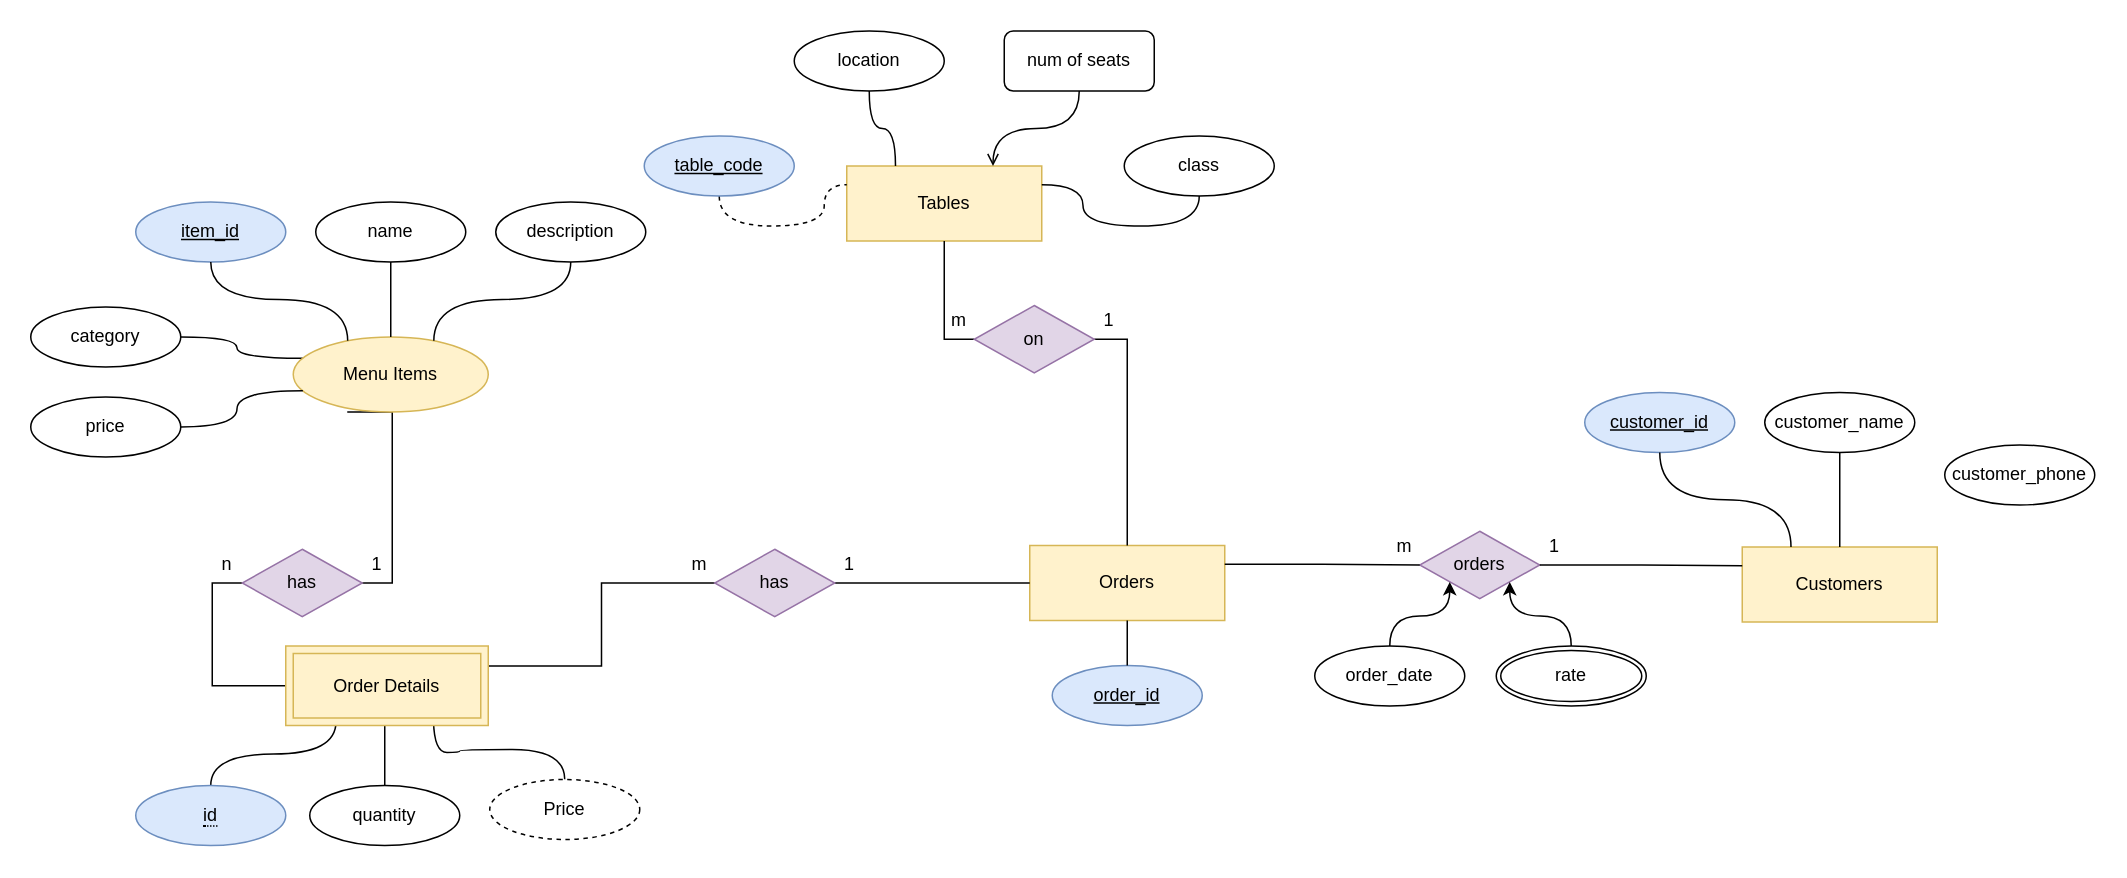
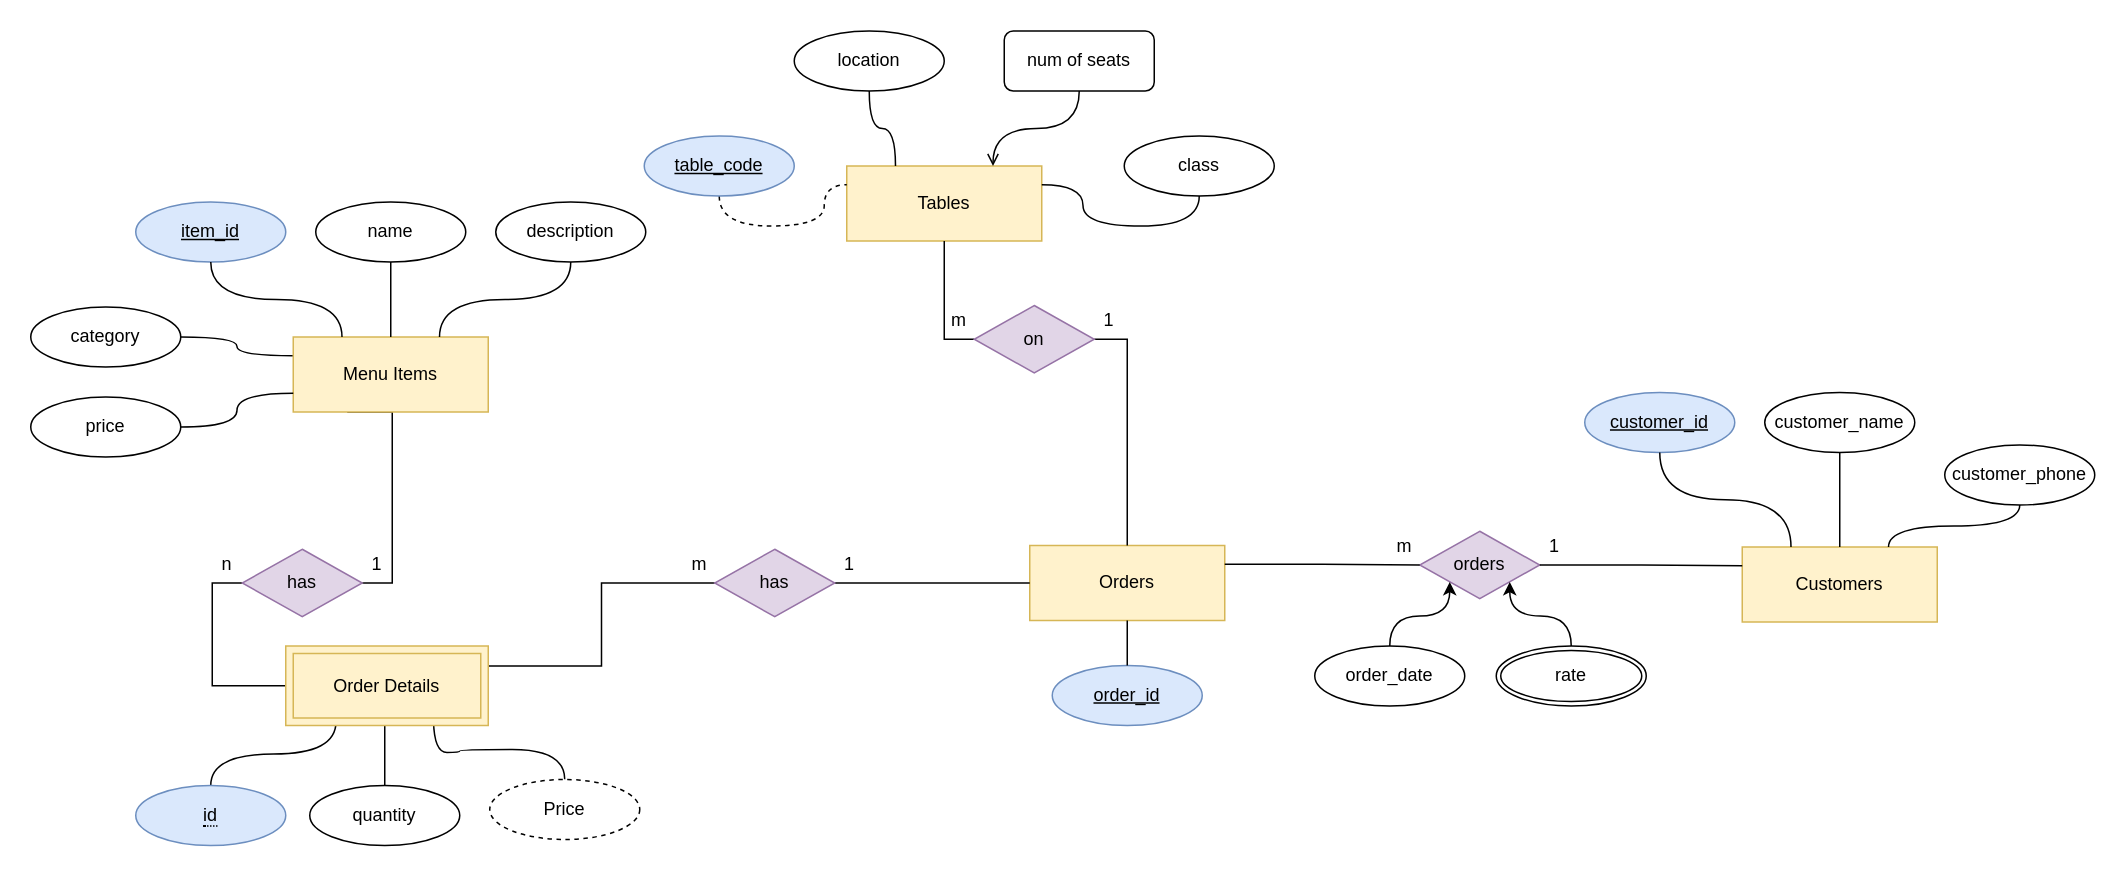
  <mxCell id="0" />
  <mxCell id="1" parent="0" />
  <mxCell id="2" value="Customers" style="whiteSpace=wrap;html=1;align=center;fillColor=#fff2cc;strokeColor=#d6b656;" vertex="1" parent="1"><mxGeometry x="1161" y="364" width="130" height="50" as="geometry" /></mxCell>
  <mxCell id="3" value="customer_id" style="ellipse;whiteSpace=wrap;html=1;align=center;fontStyle=4;fillColor=#dae8fc;strokeColor=#6c8ebf;" vertex="1" parent="1"><mxGeometry x="1056" y="261" width="100" height="40" as="geometry" /></mxCell>
  <mxCell id="4" value="customer_name" style="ellipse;whiteSpace=wrap;html=1;align=center;" vertex="1" parent="1"><mxGeometry x="1176" y="261" width="100" height="40" as="geometry" /></mxCell>
  <mxCell id="5" value="customer_phone" style="ellipse;whiteSpace=wrap;html=1;align=center;" vertex="1" parent="1"><mxGeometry x="1296" y="296" width="100" height="40" as="geometry" /></mxCell>
  <mxCell id="6" value="" style="endArrow=none;html=1;rounded=0;exitX=0.5;exitY=1;exitDx=0;exitDy=0;entryX=0.25;entryY=0;entryDx=0;entryDy=0;edgeStyle=orthogonalEdgeStyle;curved=1;" edge="1" parent="1" source="3" target="2"><mxGeometry width="50" height="50" relative="1" as="geometry"><mxPoint x="1186" y="411" as="sourcePoint" /><mxPoint x="1236" y="361" as="targetPoint" /></mxGeometry></mxCell>
  <mxCell id="7" value="" style="endArrow=none;html=1;rounded=0;exitX=0.5;exitY=1;exitDx=0;exitDy=0;entryX=0.5;entryY=0;entryDx=0;entryDy=0;edgeStyle=orthogonalEdgeStyle;curved=1;" edge="1" parent="1" source="4" target="2"><mxGeometry width="50" height="50" relative="1" as="geometry"><mxPoint x="1186" y="411" as="sourcePoint" /><mxPoint x="1236" y="361" as="targetPoint" /></mxGeometry></mxCell>
+ <mxCell id="8" value="" style="endArrow=none;html=1;rounded=0;exitX=0.5;exitY=1;exitDx=0;exitDy=0;entryX=0.75;entryY=0;entryDx=0;entryDy=0;edgeStyle=orthogonalEdgeStyle;curved=1;" edge="1" parent="1" source="5" target="2"><mxGeometry width="50" height="50" relative="1" as="geometry"><mxPoint x="1186" y="411" as="sourcePoint" /><mxPoint x="1236" y="361" as="targetPoint" /></mxGeometry></mxCell>
  <mxCell id="9" value="Orders" style="whiteSpace=wrap;html=1;align=center;fillColor=#fff2cc;strokeColor=#d6b656;" vertex="1" parent="1"><mxGeometry x="686" y="363" width="130" height="50" as="geometry" /></mxCell>
  <mxCell id="10" value="&lt;u&gt;order_id&lt;/u&gt;" style="ellipse;whiteSpace=wrap;html=1;align=center;fillColor=#dae8fc;strokeColor=#6c8ebf;" vertex="1" parent="1"><mxGeometry x="701" y="443" width="100" height="40" as="geometry" /></mxCell>
  <mxCell id="11" value="" style="endArrow=none;html=1;rounded=0;exitX=0.5;exitY=0;exitDx=0;exitDy=0;entryX=0.5;entryY=1;entryDx=0;entryDy=0;edgeStyle=orthogonalEdgeStyle;curved=1;" edge="1" parent="1" source="10" target="9"><mxGeometry width="50" height="50" relative="1" as="geometry"><mxPoint x="711" y="423" as="sourcePoint" /><mxPoint x="761" y="373" as="targetPoint" /></mxGeometry></mxCell>
  <mxCell id="12" value="orders" style="shape=rhombus;perimeter=rhombusPerimeter;whiteSpace=wrap;html=1;align=center;fillColor=#e1d5e7;strokeColor=#9673a6;" vertex="1" parent="1"><mxGeometry x="946" y="353.5" width="80" height="45" as="geometry" /></mxCell>
  <mxCell id="13" value="" style="endArrow=none;html=1;rounded=0;exitX=1;exitY=0.25;exitDx=0;exitDy=0;entryX=0;entryY=0.5;entryDx=0;entryDy=0;edgeStyle=orthogonalEdgeStyle;" edge="1" parent="1" source="9" target="12"><mxGeometry relative="1" as="geometry"><mxPoint x="906" y="373" as="sourcePoint" /><mxPoint x="1066" y="373" as="targetPoint" /></mxGeometry></mxCell>
  <mxCell id="14" value="" style="endArrow=none;html=1;rounded=0;entryX=0;entryY=0.25;entryDx=0;entryDy=0;exitX=1;exitY=0.5;exitDx=0;exitDy=0;edgeStyle=orthogonalEdgeStyle;" edge="1" parent="1" source="12" target="2"><mxGeometry relative="1" as="geometry"><mxPoint x="906" y="361" as="sourcePoint" /><mxPoint x="1066" y="361" as="targetPoint" /></mxGeometry></mxCell>
  <mxCell id="15" value="1" style="text;html=1;strokeColor=none;fillColor=none;align=center;verticalAlign=middle;whiteSpace=wrap;rounded=0;" vertex="1" parent="1"><mxGeometry x="1026" y="353.5" width="20" height="20" as="geometry" /></mxCell>
  <mxCell id="16" value="m" style="text;html=1;strokeColor=none;fillColor=none;align=center;verticalAlign=middle;whiteSpace=wrap;rounded=0;" vertex="1" parent="1"><mxGeometry x="926" y="353.5" width="20" height="20" as="geometry" /></mxCell>
  <mxCell id="17" style="edgeStyle=orthogonalEdgeStyle;rounded=0;orthogonalLoop=1;jettySize=auto;html=1;entryX=0;entryY=0.5;entryDx=0;entryDy=0;endArrow=none;endFill=0;exitX=0;exitY=0.5;exitDx=0;exitDy=0;" edge="1" parent="1" source="59" target="36"><mxGeometry relative="1" as="geometry"><mxPoint x="166" y="453" as="sourcePoint" /></mxGeometry></mxCell>
  <mxCell id="18" style="edgeStyle=orthogonalEdgeStyle;rounded=0;orthogonalLoop=1;jettySize=auto;html=1;exitX=0.5;exitY=0;exitDx=0;exitDy=0;entryX=0.25;entryY=1;entryDx=0;entryDy=0;curved=1;endArrow=none;endFill=0;" edge="1" parent="1" source="60"><mxGeometry relative="1" as="geometry"><mxPoint x="136" y="519" as="sourcePoint" /><mxPoint x="223.5" y="480" as="targetPoint" /></mxGeometry></mxCell>
  <mxCell id="19" style="edgeStyle=orthogonalEdgeStyle;rounded=0;orthogonalLoop=1;jettySize=auto;html=1;exitX=0.5;exitY=0;exitDx=0;exitDy=0;entryX=0.5;entryY=1;entryDx=0;entryDy=0;endArrow=none;endFill=0;" edge="1" parent="1" source="20"><mxGeometry relative="1" as="geometry"><mxPoint x="256" y="480" as="targetPoint" /></mxGeometry></mxCell>
  <mxCell id="20" value="quantity" style="ellipse;whiteSpace=wrap;html=1;align=center;" vertex="1" parent="1"><mxGeometry x="206" y="523" width="100" height="40" as="geometry" /></mxCell>
  <mxCell id="21" style="edgeStyle=orthogonalEdgeStyle;rounded=0;orthogonalLoop=1;jettySize=auto;html=1;exitX=1;exitY=0.5;exitDx=0;exitDy=0;entryX=0;entryY=0.5;entryDx=0;entryDy=0;endArrow=none;endFill=0;" edge="1" parent="1" source="23" target="9"><mxGeometry relative="1" as="geometry"><mxPoint x="606" y="388.19" as="targetPoint" /></mxGeometry></mxCell>
  <mxCell id="22" style="edgeStyle=orthogonalEdgeStyle;rounded=0;orthogonalLoop=1;jettySize=auto;html=1;exitX=0;exitY=0.5;exitDx=0;exitDy=0;endArrow=none;endFill=0;entryX=1;entryY=0.25;entryDx=0;entryDy=0;" edge="1" parent="1" source="23" target="59"><mxGeometry relative="1" as="geometry"><mxPoint x="346" y="443" as="targetPoint" /></mxGeometry></mxCell>
  <mxCell id="23" value="has" style="shape=rhombus;perimeter=rhombusPerimeter;whiteSpace=wrap;html=1;align=center;fillColor=#e1d5e7;strokeColor=#9673a6;" vertex="1" parent="1"><mxGeometry x="476" y="365.5" width="80" height="45" as="geometry" /></mxCell>
  <mxCell id="24" value="1" style="text;html=1;strokeColor=none;fillColor=none;align=center;verticalAlign=middle;whiteSpace=wrap;rounded=0;" vertex="1" parent="1"><mxGeometry x="556" y="365.5" width="20" height="20" as="geometry" /></mxCell>
  <mxCell id="25" value="m" style="text;html=1;strokeColor=none;fillColor=none;align=center;verticalAlign=middle;whiteSpace=wrap;rounded=0;" vertex="1" parent="1"><mxGeometry x="456" y="365.5" width="20" height="20" as="geometry" /></mxCell>
  <mxCell id="26" style="edgeStyle=orthogonalEdgeStyle;rounded=0;orthogonalLoop=1;jettySize=auto;html=1;exitX=0.5;exitY=0;exitDx=0;exitDy=0;entryX=0.75;entryY=1;entryDx=0;entryDy=0;curved=1;endArrow=none;endFill=0;" edge="1" parent="1" source="27"><mxGeometry relative="1" as="geometry"><mxPoint x="288.5" y="480" as="targetPoint" /></mxGeometry></mxCell>
  <mxCell id="27" value="Price" style="ellipse;whiteSpace=wrap;html=1;align=center;dashed=1;" vertex="1" parent="1"><mxGeometry x="326" y="519" width="100" height="40" as="geometry" /></mxCell>
  <mxCell id="28" style="edgeStyle=orthogonalEdgeStyle;rounded=0;orthogonalLoop=1;jettySize=auto;html=1;exitX=0;exitY=0.25;exitDx=0;exitDy=0;entryX=1;entryY=0.5;entryDx=0;entryDy=0;curved=1;endArrow=none;endFill=0;" edge="1" parent="1" source="30" target="40"><mxGeometry relative="1" as="geometry" /></mxCell>
  <mxCell id="29" style="edgeStyle=orthogonalEdgeStyle;rounded=0;orthogonalLoop=1;jettySize=auto;html=1;exitX=0.5;exitY=1;exitDx=0;exitDy=0;entryX=1;entryY=0.5;entryDx=0;entryDy=0;endArrow=none;endFill=0;" edge="1" parent="1" source="30" target="36"><mxGeometry relative="1" as="geometry"><Array as="points"><mxPoint x="231" y="274" /><mxPoint x="261" y="274" /><mxPoint x="261" y="388" /></Array></mxGeometry></mxCell>
- <mxCell id="30" value="Menu Items" style="ellipse;whiteSpace=wrap;html=1;align=center;fillColor=#fff2cc;strokeColor=#d6b656;" vertex="1" parent="1"><mxGeometry x="195" y="224" width="130" height="50" as="geometry" /></mxCell>
+ <mxCell id="30" value="Menu Items" style="whiteSpace=wrap;html=1;align=center;fillColor=#fff2cc;strokeColor=#d6b656;" vertex="1" parent="1"><mxGeometry x="195" y="224" width="130" height="50" as="geometry" /></mxCell>
  <mxCell id="31" value="item_id" style="ellipse;whiteSpace=wrap;html=1;align=center;fontStyle=4;fillColor=#dae8fc;strokeColor=#6c8ebf;" vertex="1" parent="1"><mxGeometry x="90" y="134" width="100" height="40" as="geometry" /></mxCell>
  <mxCell id="32" value="name" style="ellipse;whiteSpace=wrap;html=1;align=center;" vertex="1" parent="1"><mxGeometry x="210" y="134" width="100" height="40" as="geometry" /></mxCell>
  <mxCell id="33" value="" style="endArrow=none;html=1;rounded=0;exitX=0.5;exitY=1;exitDx=0;exitDy=0;entryX=0.25;entryY=0;entryDx=0;entryDy=0;edgeStyle=orthogonalEdgeStyle;curved=1;" edge="1" parent="1" source="31" target="30"><mxGeometry width="50" height="50" relative="1" as="geometry"><mxPoint x="220" y="284" as="sourcePoint" /><mxPoint x="270" y="234" as="targetPoint" /></mxGeometry></mxCell>
  <mxCell id="34" value="" style="endArrow=none;html=1;rounded=0;exitX=0.5;exitY=1;exitDx=0;exitDy=0;entryX=0.5;entryY=0;entryDx=0;entryDy=0;edgeStyle=orthogonalEdgeStyle;curved=1;" edge="1" parent="1" source="32" target="30"><mxGeometry width="50" height="50" relative="1" as="geometry"><mxPoint x="220" y="284" as="sourcePoint" /><mxPoint x="270" y="234" as="targetPoint" /></mxGeometry></mxCell>
  <mxCell id="35" value="" style="endArrow=none;html=1;rounded=0;exitX=0.5;exitY=1;exitDx=0;exitDy=0;entryX=0.75;entryY=0;entryDx=0;entryDy=0;edgeStyle=orthogonalEdgeStyle;curved=1;" edge="1" parent="1" source="39" target="30"><mxGeometry width="50" height="50" relative="1" as="geometry"><mxPoint x="380" y="174" as="sourcePoint" /><mxPoint x="270" y="234" as="targetPoint" /></mxGeometry></mxCell>
  <mxCell id="36" value="has" style="shape=rhombus;perimeter=rhombusPerimeter;whiteSpace=wrap;html=1;align=center;fillColor=#e1d5e7;strokeColor=#9673a6;" vertex="1" parent="1"><mxGeometry x="161" y="365.5" width="80" height="45" as="geometry" /></mxCell>
  <mxCell id="37" value="1" style="text;html=1;strokeColor=none;fillColor=none;align=center;verticalAlign=middle;whiteSpace=wrap;rounded=0;" vertex="1" parent="1"><mxGeometry x="241" y="365.5" width="20" height="20" as="geometry" /></mxCell>
  <mxCell id="38" value="n" style="text;html=1;strokeColor=none;fillColor=none;align=center;verticalAlign=middle;whiteSpace=wrap;rounded=0;" vertex="1" parent="1"><mxGeometry x="141" y="365.5" width="20" height="20" as="geometry" /></mxCell>
  <mxCell id="39" value="description" style="ellipse;whiteSpace=wrap;html=1;align=center;" vertex="1" parent="1"><mxGeometry x="330" y="134" width="100" height="40" as="geometry" /></mxCell>
  <mxCell id="40" value="category" style="ellipse;whiteSpace=wrap;html=1;align=center;" vertex="1" parent="1"><mxGeometry x="20" y="204" width="100" height="40" as="geometry" /></mxCell>
  <mxCell id="41" style="edgeStyle=orthogonalEdgeStyle;rounded=0;orthogonalLoop=1;jettySize=auto;html=1;exitX=1;exitY=0.5;exitDx=0;exitDy=0;entryX=0;entryY=0.75;entryDx=0;entryDy=0;curved=1;endArrow=none;endFill=0;" edge="1" parent="1" source="42" target="30"><mxGeometry relative="1" as="geometry" /></mxCell>
  <mxCell id="42" value="price" style="ellipse;whiteSpace=wrap;html=1;align=center;" vertex="1" parent="1"><mxGeometry x="20" y="264" width="100" height="40" as="geometry" /></mxCell>
  <mxCell id="43" style="edgeStyle=orthogonalEdgeStyle;rounded=0;orthogonalLoop=1;jettySize=auto;html=1;exitX=0.5;exitY=0;exitDx=0;exitDy=0;entryX=0;entryY=1;entryDx=0;entryDy=0;curved=1;" edge="1" parent="1" source="44" target="12"><mxGeometry relative="1" as="geometry" /></mxCell>
  <mxCell id="44" value="order_date" style="ellipse;whiteSpace=wrap;html=1;align=center;" vertex="1" parent="1"><mxGeometry x="876" y="430" width="100" height="40" as="geometry" /></mxCell>
  <mxCell id="45" value="Tables" style="whiteSpace=wrap;html=1;align=center;fillColor=#fff2cc;strokeColor=#d6b656;" vertex="1" parent="1"><mxGeometry x="564" y="110" width="130" height="50" as="geometry" /></mxCell>
  <mxCell id="46" style="edgeStyle=orthogonalEdgeStyle;rounded=0;orthogonalLoop=1;jettySize=auto;html=1;exitX=0.5;exitY=1;exitDx=0;exitDy=0;entryX=0;entryY=0.25;entryDx=0;entryDy=0;curved=1;endArrow=none;endFill=0;dashed=1;" edge="1" parent="1" source="47" target="45"><mxGeometry relative="1" as="geometry" /></mxCell>
  <mxCell id="47" value="table_code" style="ellipse;whiteSpace=wrap;html=1;align=center;fontStyle=4;fillColor=#dae8fc;strokeColor=#6c8ebf;" vertex="1" parent="1"><mxGeometry x="429" y="90" width="100" height="40" as="geometry" /></mxCell>
  <mxCell id="48" style="edgeStyle=orthogonalEdgeStyle;rounded=0;orthogonalLoop=1;jettySize=auto;html=1;exitX=0.5;exitY=1;exitDx=0;exitDy=0;entryX=0.25;entryY=0;entryDx=0;entryDy=0;curved=1;endArrow=none;endFill=0;" edge="1" parent="1" source="49" target="45"><mxGeometry relative="1" as="geometry" /></mxCell>
  <mxCell id="49" value="location" style="ellipse;whiteSpace=wrap;html=1;align=center;" vertex="1" parent="1"><mxGeometry x="529" y="20" width="100" height="40" as="geometry" /></mxCell>
  <mxCell id="50" style="edgeStyle=orthogonalEdgeStyle;rounded=0;orthogonalLoop=1;jettySize=auto;html=1;exitX=0.5;exitY=1;exitDx=0;exitDy=0;entryX=0.75;entryY=0;entryDx=0;entryDy=0;endArrow=open;endFill=0;curved=1;" edge="1" parent="1" source="51" target="45"><mxGeometry relative="1" as="geometry" /></mxCell>
  <mxCell id="51" value="num of seats" style="whiteSpace=wrap;html=1;align=center;rounded=1;" vertex="1" parent="1"><mxGeometry x="669" y="20" width="100" height="40" as="geometry" /></mxCell>
  <mxCell id="52" style="edgeStyle=orthogonalEdgeStyle;rounded=0;orthogonalLoop=1;jettySize=auto;html=1;exitX=0.5;exitY=1;exitDx=0;exitDy=0;entryX=1;entryY=0.25;entryDx=0;entryDy=0;curved=1;endArrow=none;endFill=0;" edge="1" parent="1" source="53" target="45"><mxGeometry relative="1" as="geometry" /></mxCell>
  <mxCell id="53" value="class" style="ellipse;whiteSpace=wrap;html=1;align=center;" vertex="1" parent="1"><mxGeometry x="749" y="90" width="100" height="40" as="geometry" /></mxCell>
  <mxCell id="54" style="edgeStyle=orthogonalEdgeStyle;rounded=0;orthogonalLoop=1;jettySize=auto;html=1;exitX=0;exitY=0.5;exitDx=0;exitDy=0;entryX=0.5;entryY=1;entryDx=0;entryDy=0;endArrow=none;endFill=0;" edge="1" parent="1" source="56" target="45"><mxGeometry relative="1" as="geometry" /></mxCell>
  <mxCell id="55" style="edgeStyle=orthogonalEdgeStyle;rounded=0;orthogonalLoop=1;jettySize=auto;html=1;exitX=1;exitY=0.5;exitDx=0;exitDy=0;entryX=0.5;entryY=0;entryDx=0;entryDy=0;endArrow=none;endFill=0;" edge="1" parent="1" source="56" target="9"><mxGeometry relative="1" as="geometry" /></mxCell>
  <mxCell id="56" value="on" style="shape=rhombus;perimeter=rhombusPerimeter;whiteSpace=wrap;html=1;align=center;fillColor=#e1d5e7;strokeColor=#9673a6;" vertex="1" parent="1"><mxGeometry x="649" y="203" width="80" height="45" as="geometry" /></mxCell>
  <mxCell id="57" value="1" style="text;html=1;strokeColor=none;fillColor=none;align=center;verticalAlign=middle;whiteSpace=wrap;rounded=0;" vertex="1" parent="1"><mxGeometry x="729" y="203" width="20" height="20" as="geometry" /></mxCell>
  <mxCell id="58" value="m" style="text;html=1;strokeColor=none;fillColor=none;align=center;verticalAlign=middle;whiteSpace=wrap;rounded=0;" vertex="1" parent="1"><mxGeometry x="629" y="203" width="20" height="20" as="geometry" /></mxCell>
  <mxCell id="59" value="Order Details" style="shape=ext;margin=3;double=1;whiteSpace=wrap;html=1;align=center;fillColor=#fff2cc;strokeColor=#d6b656;" vertex="1" parent="1"><mxGeometry x="190" y="430" width="135" height="53" as="geometry" /></mxCell>
  <mxCell id="60" value="&lt;span style=&quot;border-bottom: 1px dotted&quot;&gt;id&lt;/span&gt;" style="ellipse;whiteSpace=wrap;html=1;align=center;fillColor=#dae8fc;strokeColor=#6c8ebf;" vertex="1" parent="1"><mxGeometry x="90" y="523" width="100" height="40" as="geometry" /></mxCell>
  <mxCell id="61" style="edgeStyle=orthogonalEdgeStyle;rounded=0;orthogonalLoop=1;jettySize=auto;html=1;exitX=0.5;exitY=0;exitDx=0;exitDy=0;entryX=1;entryY=1;entryDx=0;entryDy=0;curved=1;" edge="1" parent="1" source="62" target="12"><mxGeometry relative="1" as="geometry" /></mxCell>
  <mxCell id="62" value="rate" style="ellipse;shape=doubleEllipse;margin=3;whiteSpace=wrap;html=1;align=center;" vertex="1" parent="1"><mxGeometry x="997" y="430" width="100" height="40" as="geometry" /></mxCell>
